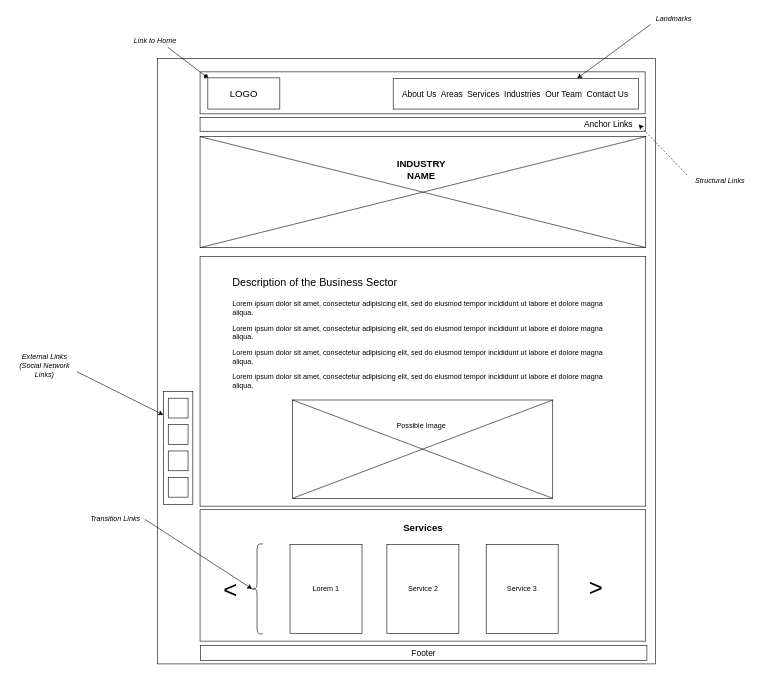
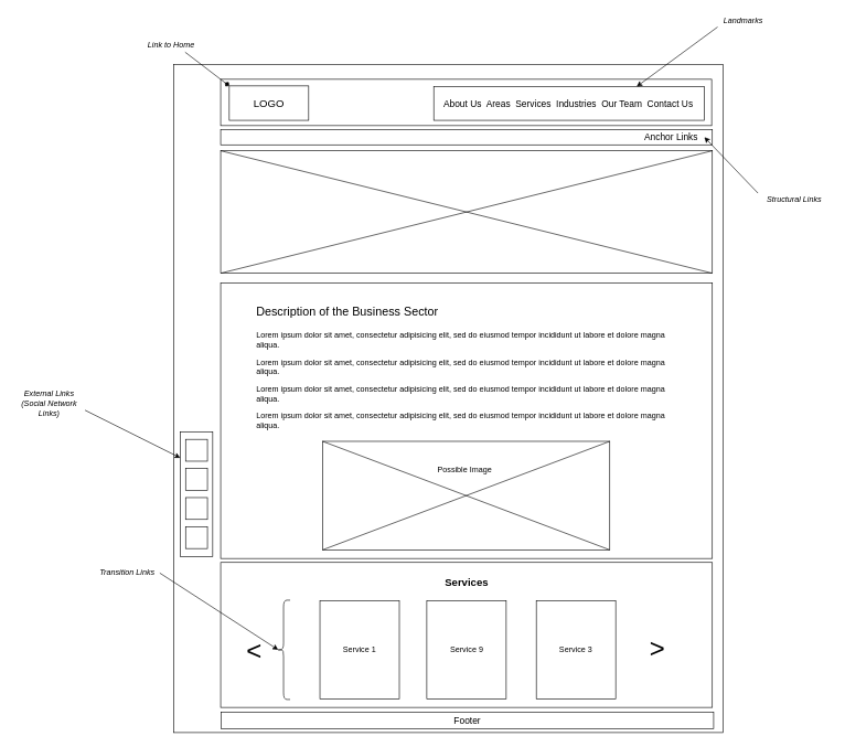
  <mxCell id="0" />
  <mxCell id="1" parent="0" />
  <mxCell id="2" value="" style="rounded=0;whiteSpace=wrap;html=1;fillColor=none;" parent="1" vertex="1"><mxGeometry x="262" y="97" width="830" height="1009" as="geometry" /></mxCell>
  <mxCell id="3" value="" style="rounded=0;whiteSpace=wrap;html=1;fillColor=none;" parent="1" vertex="1"><mxGeometry x="333" y="119" width="742" height="70" as="geometry" /></mxCell>
  <mxCell id="4" value="&lt;font style=&quot;font-size: 16px&quot;&gt;LOGO&lt;/font&gt;" style="rounded=0;whiteSpace=wrap;html=1;fillColor=none;" parent="1" vertex="1"><mxGeometry x="346" y="129" width="120" height="52" as="geometry" /></mxCell>
  <mxCell id="5" value="" style="rounded=0;whiteSpace=wrap;html=1;strokeColor=#000000;fillColor=none;" parent="1" vertex="1"><mxGeometry x="655" y="130" width="409" height="51" as="geometry" /></mxCell>
  <mxCell id="6" value="&lt;i&gt;Landmarks&lt;/i&gt;" style="text;html=1;strokeColor=none;fillColor=none;align=center;verticalAlign=middle;whiteSpace=wrap;rounded=0;" parent="1" vertex="1"><mxGeometry x="1084" y="20" width="78" height="20" as="geometry" /></mxCell>
  <mxCell id="7" value="" style="endArrow=classic;html=1;entryX=0.75;entryY=0;entryDx=0;entryDy=0;exitX=0;exitY=1;exitDx=0;exitDy=0;" parent="1" source="6" target="5" edge="1"><mxGeometry width="50" height="50" relative="1" as="geometry"><mxPoint x="1127" y="104" as="sourcePoint" /><mxPoint x="1177" y="54" as="targetPoint" /></mxGeometry></mxCell>
  <mxCell id="8" value="" style="endArrow=diamond;html=1;entryX=0;entryY=0;entryDx=0;entryDy=0;exitX=0.75;exitY=1;exitDx=0;exitDy=0;" parent="1" source="9" target="4" edge="1"><mxGeometry width="50" height="50" relative="1" as="geometry"><mxPoint x="266" y="81" as="sourcePoint" /><mxPoint x="316" y="31" as="targetPoint" /></mxGeometry></mxCell>
  <mxCell id="9" value="&lt;i&gt;Link to Home&lt;/i&gt;" style="text;html=1;strokeColor=none;fillColor=none;align=center;verticalAlign=middle;whiteSpace=wrap;rounded=0;" parent="1" vertex="1"><mxGeometry x="217" y="58" width="83" height="20" as="geometry" /></mxCell>
  <mxCell id="10" value="" style="rounded=0;whiteSpace=wrap;html=1;fillColor=none;strokeColor=#000000;" parent="1" vertex="1"><mxGeometry x="333" y="195" width="743" height="23" as="geometry" /></mxCell>
  <mxCell id="11" value="" style="rounded=0;whiteSpace=wrap;html=1;fillColor=none;strokeColor=#000000;" parent="1" vertex="1"><mxGeometry x="333" y="227" width="743" height="185" as="geometry" /></mxCell>
  <mxCell id="12" value="" style="endArrow=none;html=1;entryX=0;entryY=0;entryDx=0;entryDy=0;exitX=1;exitY=1;exitDx=0;exitDy=0;" parent="1" source="11" target="11" edge="1"><mxGeometry width="50" height="50" relative="1" as="geometry"><mxPoint x="742" y="278" as="sourcePoint" /><mxPoint x="792" y="228" as="targetPoint" /></mxGeometry></mxCell>
  <mxCell id="13" value="" style="endArrow=none;html=1;entryX=1;entryY=0;entryDx=0;entryDy=0;exitX=0;exitY=1;exitDx=0;exitDy=0;" parent="1" source="11" target="11" edge="1"><mxGeometry width="50" height="50" relative="1" as="geometry"><mxPoint x="742" y="278" as="sourcePoint" /><mxPoint x="792" y="228" as="targetPoint" /></mxGeometry></mxCell>
- <mxCell id="14" value="&lt;b&gt;&lt;font style=&quot;font-size: 16px&quot;&gt;INDUSTRY NAME&lt;br&gt;&lt;/font&gt;&lt;/b&gt;" style="text;html=1;strokeColor=none;fillColor=none;align=center;verticalAlign=middle;whiteSpace=wrap;rounded=0;" parent="1" vertex="1"><mxGeometry x="636" y="272" width="132" height="20" as="geometry" /></mxCell>
  <mxCell id="15" value="" style="rounded=0;whiteSpace=wrap;html=1;fillColor=none;strokeColor=#000000;" parent="1" vertex="1"><mxGeometry x="333" y="427" width="743" height="416" as="geometry" /></mxCell>
  <mxCell id="16" value="&lt;h1&gt;&lt;span style=&quot;font-weight: normal&quot;&gt;&lt;font style=&quot;font-size: 18px&quot;&gt;Description of the Business Sector&lt;/font&gt;&lt;/span&gt;&lt;br&gt;&lt;/h1&gt;&lt;p&gt;Lorem ipsum dolor sit amet, consectetur adipisicing elit, sed do eiusmod tempor incididunt ut labore et dolore magna aliqua. &lt;br&gt;&lt;/p&gt;&lt;p&gt;Lorem ipsum dolor sit amet, consectetur adipisicing elit, sed do eiusmod tempor incididunt ut labore et dolore magna aliqua.&lt;/p&gt;&lt;p&gt;Lorem ipsum dolor sit amet, consectetur adipisicing elit, sed do eiusmod tempor incididunt ut labore et dolore magna aliqua.&lt;/p&gt;&lt;p&gt;Lorem ipsum dolor sit amet, consectetur adipisicing elit, sed do eiusmod tempor incididunt ut labore et dolore magna aliqua.&lt;/p&gt;" style="text;html=1;strokeColor=none;fillColor=none;spacing=5;spacingTop=-20;whiteSpace=wrap;overflow=hidden;rounded=0;" parent="1" vertex="1"><mxGeometry x="382" y="448" width="644" height="218" as="geometry" /></mxCell>
  <mxCell id="17" value="" style="rounded=0;whiteSpace=wrap;html=1;strokeColor=#000000;fillColor=none;" parent="1" vertex="1"><mxGeometry x="487" y="666" width="434" height="164" as="geometry" /></mxCell>
  <mxCell id="18" value="" style="endArrow=none;html=1;entryX=1;entryY=1;entryDx=0;entryDy=0;exitX=0;exitY=0;exitDx=0;exitDy=0;" parent="1" source="17" target="17" edge="1"><mxGeometry width="50" height="50" relative="1" as="geometry"><mxPoint x="742" y="615" as="sourcePoint" /><mxPoint x="792" y="565" as="targetPoint" /></mxGeometry></mxCell>
  <mxCell id="19" value="" style="endArrow=none;html=1;entryX=1;entryY=0;entryDx=0;entryDy=0;exitX=0;exitY=1;exitDx=0;exitDy=0;" parent="1" source="17" target="17" edge="1"><mxGeometry width="50" height="50" relative="1" as="geometry"><mxPoint x="742" y="615" as="sourcePoint" /><mxPoint x="792" y="565" as="targetPoint" /></mxGeometry></mxCell>
  <mxCell id="20" value="Possible Image" style="text;html=1;strokeColor=none;fillColor=none;align=center;verticalAlign=middle;whiteSpace=wrap;rounded=0;" parent="1" vertex="1"><mxGeometry x="601" y="699" width="202" height="20" as="geometry" /></mxCell>
  <mxCell id="21" value="" style="group" parent="1" vertex="1" connectable="0"><mxGeometry x="333" y="849" width="765" height="223" as="geometry" /></mxCell>
  <mxCell id="22" value="" style="rounded=0;whiteSpace=wrap;html=1;fillColor=none;strokeColor=#000000;" parent="21" vertex="1"><mxGeometry width="743" height="219" as="geometry" /></mxCell>
  <mxCell id="23" value="&lt;font style=&quot;font-size: 40px&quot;&gt;&amp;lt;&lt;/font&gt;" style="text;html=1;strokeColor=none;fillColor=none;align=center;verticalAlign=middle;whiteSpace=wrap;rounded=0;" parent="21" vertex="1"><mxGeometry x="31" y="103.518" width="40" height="56.965" as="geometry" /></mxCell>
  <mxCell id="24" value="&lt;font style=&quot;font-size: 40px&quot;&gt;&amp;lt;&lt;/font&gt;" style="text;html=1;strokeColor=none;fillColor=none;align=center;verticalAlign=middle;whiteSpace=wrap;rounded=0;rotation=-180;" parent="21" vertex="1"><mxGeometry x="640" y="103.517" width="40" height="56.965" as="geometry" /></mxCell>
  <mxCell id="25" value="" style="shape=curlyBracket;whiteSpace=wrap;html=1;rounded=1;strokeColor=#000000;fillColor=none;" parent="21" vertex="1"><mxGeometry x="85" y="57" width="20" height="150" as="geometry" /></mxCell>
  <mxCell id="26" value="" style="rounded=0;whiteSpace=wrap;html=1;fillColor=none;strokeColor=#000000;" parent="21" vertex="1"><mxGeometry x="150" y="58" width="120" height="148" as="geometry" /></mxCell>
- <mxCell id="27" value="Lorem 1" style="text;html=1;strokeColor=none;fillColor=none;align=center;verticalAlign=middle;whiteSpace=wrap;rounded=0;" parent="21" vertex="1"><mxGeometry x="177" y="119.342" width="66" height="25.318" as="geometry" /></mxCell>
+ <mxCell id="27" value="Service 1" style="text;html=1;strokeColor=none;fillColor=none;align=center;verticalAlign=middle;whiteSpace=wrap;rounded=0;" parent="21" vertex="1"><mxGeometry x="177" y="119.342" width="66" height="25.318" as="geometry" /></mxCell>
  <mxCell id="28" value="" style="rounded=0;whiteSpace=wrap;html=1;fillColor=none;strokeColor=#000000;" parent="21" vertex="1"><mxGeometry x="311.5" y="58" width="120" height="148" as="geometry" /></mxCell>
  <mxCell id="29" value="" style="rounded=0;whiteSpace=wrap;html=1;fillColor=none;strokeColor=#000000;" parent="21" vertex="1"><mxGeometry x="477" y="58" width="120" height="148" as="geometry" /></mxCell>
- <mxCell id="30" value="Service 2" style="text;html=1;strokeColor=none;fillColor=none;align=center;verticalAlign=middle;whiteSpace=wrap;rounded=0;" parent="21" vertex="1"><mxGeometry x="338.5" y="119.342" width="66" height="25.318" as="geometry" /></mxCell>
+ <mxCell id="30" value="Service 9" style="text;html=1;strokeColor=none;fillColor=none;align=center;verticalAlign=middle;whiteSpace=wrap;rounded=0;" parent="21" vertex="1"><mxGeometry x="338.5" y="119.342" width="66" height="25.318" as="geometry" /></mxCell>
  <mxCell id="31" value="Service 3" style="text;html=1;strokeColor=none;fillColor=none;align=center;verticalAlign=middle;whiteSpace=wrap;rounded=0;" parent="21" vertex="1"><mxGeometry x="504" y="119.342" width="66" height="25.318" as="geometry" /></mxCell>
  <mxCell id="32" value="&lt;font size=&quot;1&quot;&gt;&lt;b style=&quot;font-size: 16px&quot;&gt;Services&lt;/b&gt;&lt;/font&gt;" style="text;html=1;strokeColor=none;fillColor=none;align=center;verticalAlign=middle;whiteSpace=wrap;rounded=0;" parent="21" vertex="1"><mxGeometry x="291.75" y="20" width="159.5" height="20" as="geometry" /></mxCell>
  <mxCell id="33" value="&lt;font style=&quot;font-size: 14px&quot;&gt;Footer&lt;/font&gt;" style="rounded=0;whiteSpace=wrap;html=1;strokeColor=#000000;fillColor=none;" parent="1" vertex="1"><mxGeometry x="334" y="1075" width="744" height="25" as="geometry" /></mxCell>
  <mxCell id="34" value="" style="rounded=0;whiteSpace=wrap;html=1;strokeColor=#000000;fillColor=none;" parent="1" vertex="1"><mxGeometry x="272" y="652" width="49" height="188" as="geometry" /></mxCell>
  <mxCell id="35" value="" style="whiteSpace=wrap;html=1;aspect=fixed;strokeColor=#000000;fillColor=none;" parent="1" vertex="1"><mxGeometry x="280" y="663" width="33" height="33" as="geometry" /></mxCell>
  <mxCell id="36" value="" style="whiteSpace=wrap;html=1;aspect=fixed;strokeColor=#000000;fillColor=none;" parent="1" vertex="1"><mxGeometry x="280" y="707" width="33" height="33" as="geometry" /></mxCell>
  <mxCell id="37" value="" style="whiteSpace=wrap;html=1;aspect=fixed;strokeColor=#000000;fillColor=none;" parent="1" vertex="1"><mxGeometry x="280" y="751" width="33" height="33" as="geometry" /></mxCell>
  <mxCell id="38" value="" style="whiteSpace=wrap;html=1;aspect=fixed;strokeColor=#000000;fillColor=none;" parent="1" vertex="1"><mxGeometry x="280" y="795" width="33" height="33" as="geometry" /></mxCell>
  <mxCell id="39" value="&lt;i&gt;External Links (Social Network Links)&lt;/i&gt;" style="text;html=1;strokeColor=none;fillColor=none;align=center;verticalAlign=middle;whiteSpace=wrap;rounded=0;" parent="1" vertex="1"><mxGeometry x="20" y="599" width="108" height="20" as="geometry" /></mxCell>
  <mxCell id="40" value="" style="endArrow=classic;html=1;entryX=0;entryY=0.207;entryDx=0;entryDy=0;entryPerimeter=0;exitX=1;exitY=1;exitDx=0;exitDy=0;" parent="1" source="39" target="34" edge="1"><mxGeometry width="50" height="50" relative="1" as="geometry"><mxPoint x="137" y="774" as="sourcePoint" /><mxPoint x="187" y="724" as="targetPoint" /></mxGeometry></mxCell>
  <mxCell id="41" value="&lt;i&gt;Transition Links&lt;/i&gt;" style="text;html=1;strokeColor=none;fillColor=none;align=center;verticalAlign=middle;whiteSpace=wrap;rounded=0;" parent="1" vertex="1"><mxGeometry x="143" y="855" width="98" height="20" as="geometry" /></mxCell>
  <mxCell id="42" value="" style="endArrow=classic;html=1;exitX=1;exitY=0.5;exitDx=0;exitDy=0;entryX=0.1;entryY=0.5;entryDx=0;entryDy=0;entryPerimeter=0;" parent="1" source="41" target="25" edge="1"><mxGeometry width="50" height="50" relative="1" as="geometry"><mxPoint x="134" y="1176" as="sourcePoint" /><mxPoint x="184" y="1126" as="targetPoint" /></mxGeometry></mxCell>
  <mxCell id="43" value="&lt;font style=&quot;font-size: 14px&quot;&gt;About Us&amp;nbsp; Areas&amp;nbsp; Services&amp;nbsp; Industries&amp;nbsp; &lt;/font&gt;&lt;font style=&quot;font-size: 14px&quot;&gt;Our Team&amp;nbsp; Contact Us&lt;/font&gt;" style="text;html=1;strokeColor=none;fillColor=none;align=left;verticalAlign=middle;whiteSpace=wrap;rounded=0;" vertex="1" parent="1"><mxGeometry x="668" y="145.5" width="382" height="20" as="geometry" /></mxCell>
  <mxCell id="44" value="&lt;font style=&quot;font-size: 14px&quot;&gt;Anchor Links&lt;/font&gt;" style="text;html=1;strokeColor=none;fillColor=none;align=center;verticalAlign=middle;whiteSpace=wrap;rounded=0;" vertex="1" parent="1"><mxGeometry x="964" y="198.5" width="100" height="16" as="geometry" /></mxCell>
  <mxCell id="45" value="&lt;i&gt;Structural Links&lt;/i&gt;" style="text;html=1;strokeColor=none;fillColor=none;align=center;verticalAlign=middle;whiteSpace=wrap;rounded=0;" vertex="1" parent="1"><mxGeometry x="1145" y="291" width="110" height="20" as="geometry" /></mxCell>
- <mxCell id="46" value="" style="endArrow=classic;html=1;entryX=1;entryY=0.5;entryDx=0;entryDy=0;exitX=0;exitY=0;exitDx=0;exitDy=0;dashed=1;" edge="1" parent="1" source="45" target="44"><mxGeometry width="50" height="50" relative="1" as="geometry"><mxPoint x="226" y="204" as="sourcePoint" /><mxPoint x="276" y="154" as="targetPoint" /></mxGeometry></mxCell>
+ <mxCell id="46" value="" style="endArrow=classic;html=1;entryX=1;entryY=0.5;entryDx=0;entryDy=0;exitX=0;exitY=0;exitDx=0;exitDy=0;" edge="1" parent="1" source="45" target="44"><mxGeometry width="50" height="50" relative="1" as="geometry"><mxPoint x="226" y="204" as="sourcePoint" /><mxPoint x="276" y="154" as="targetPoint" /></mxGeometry></mxCell>
